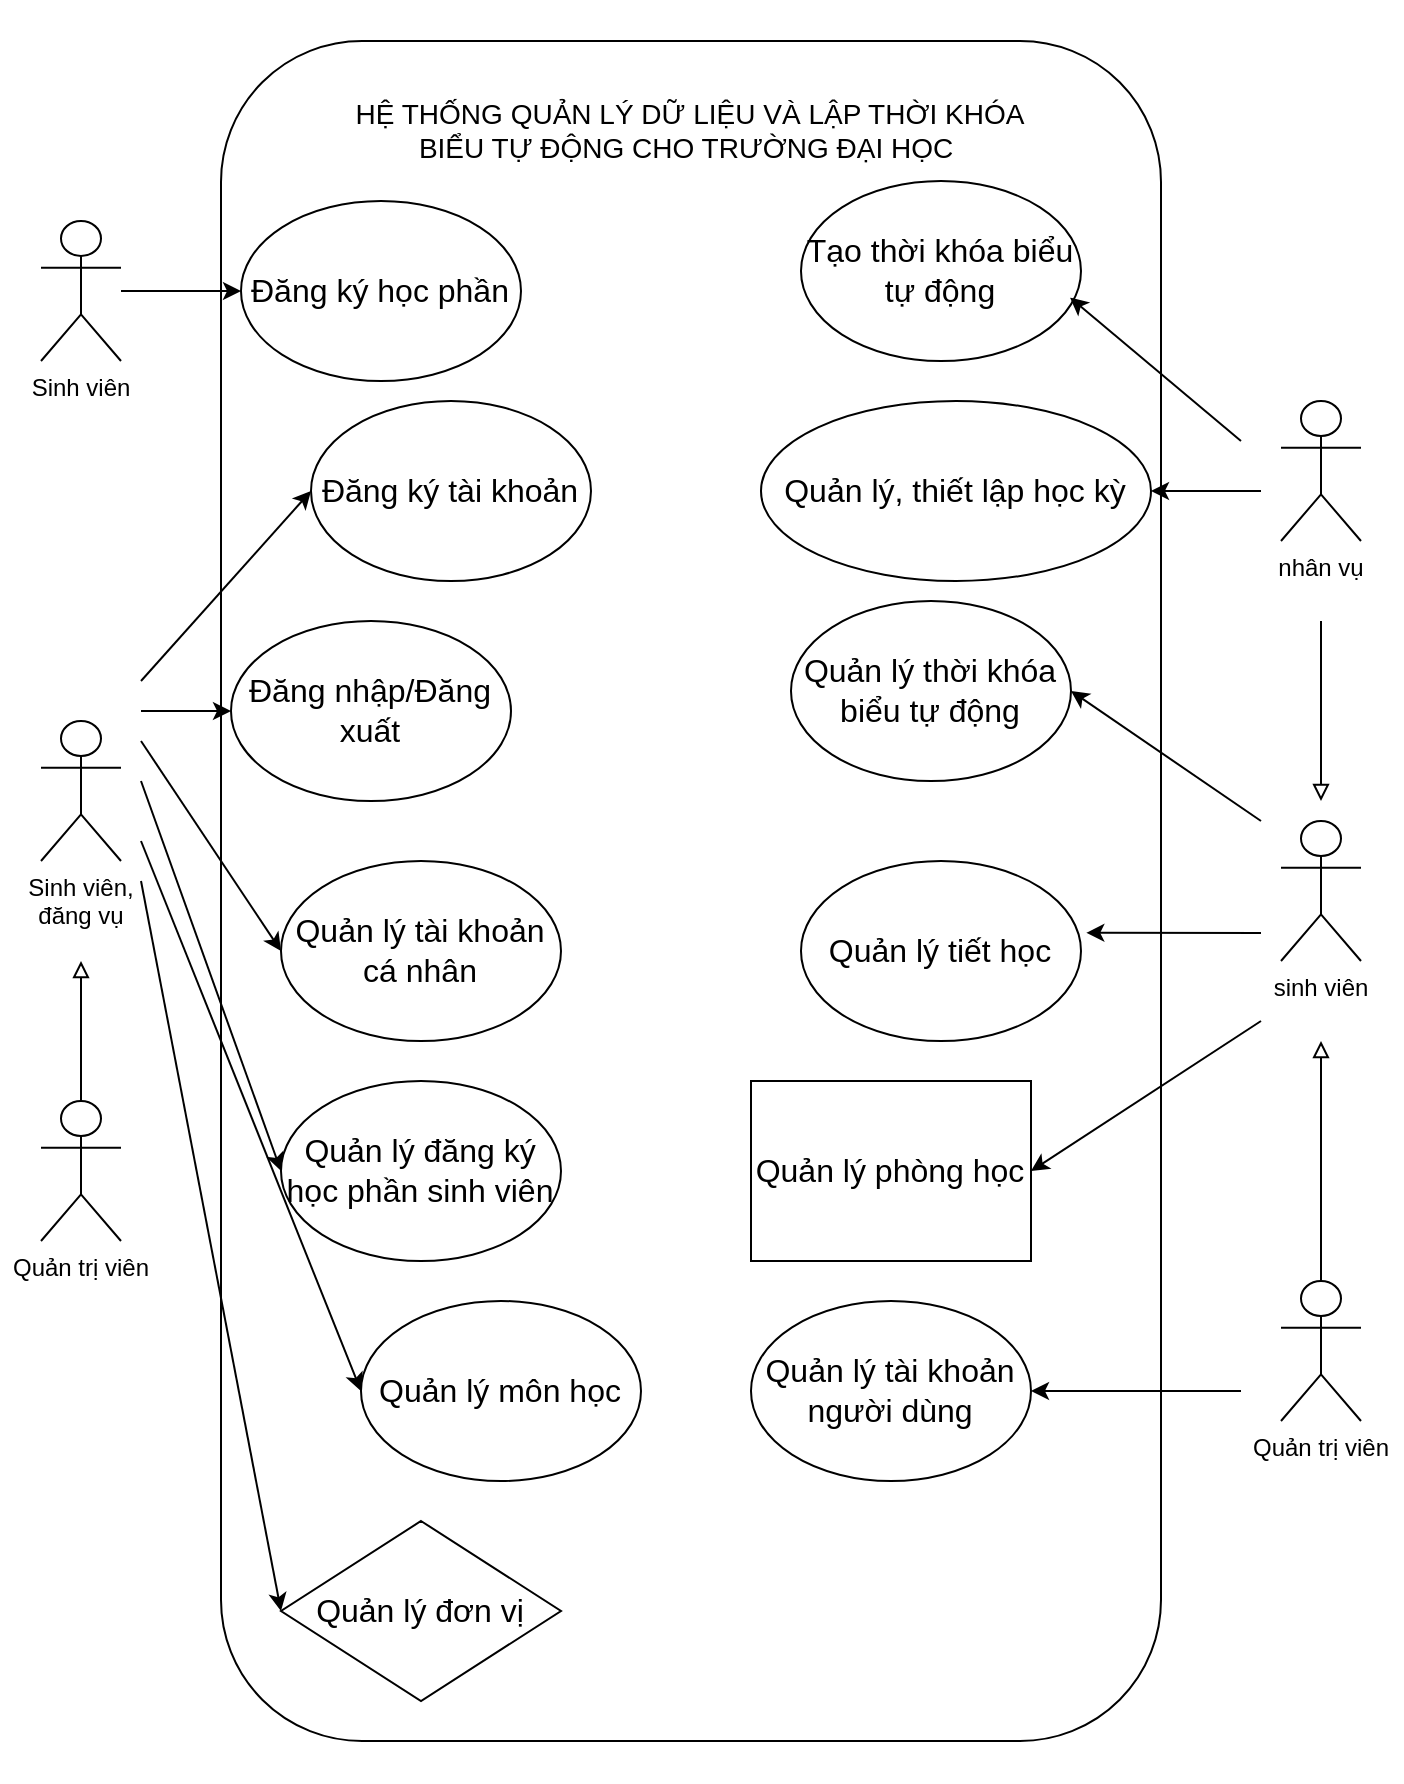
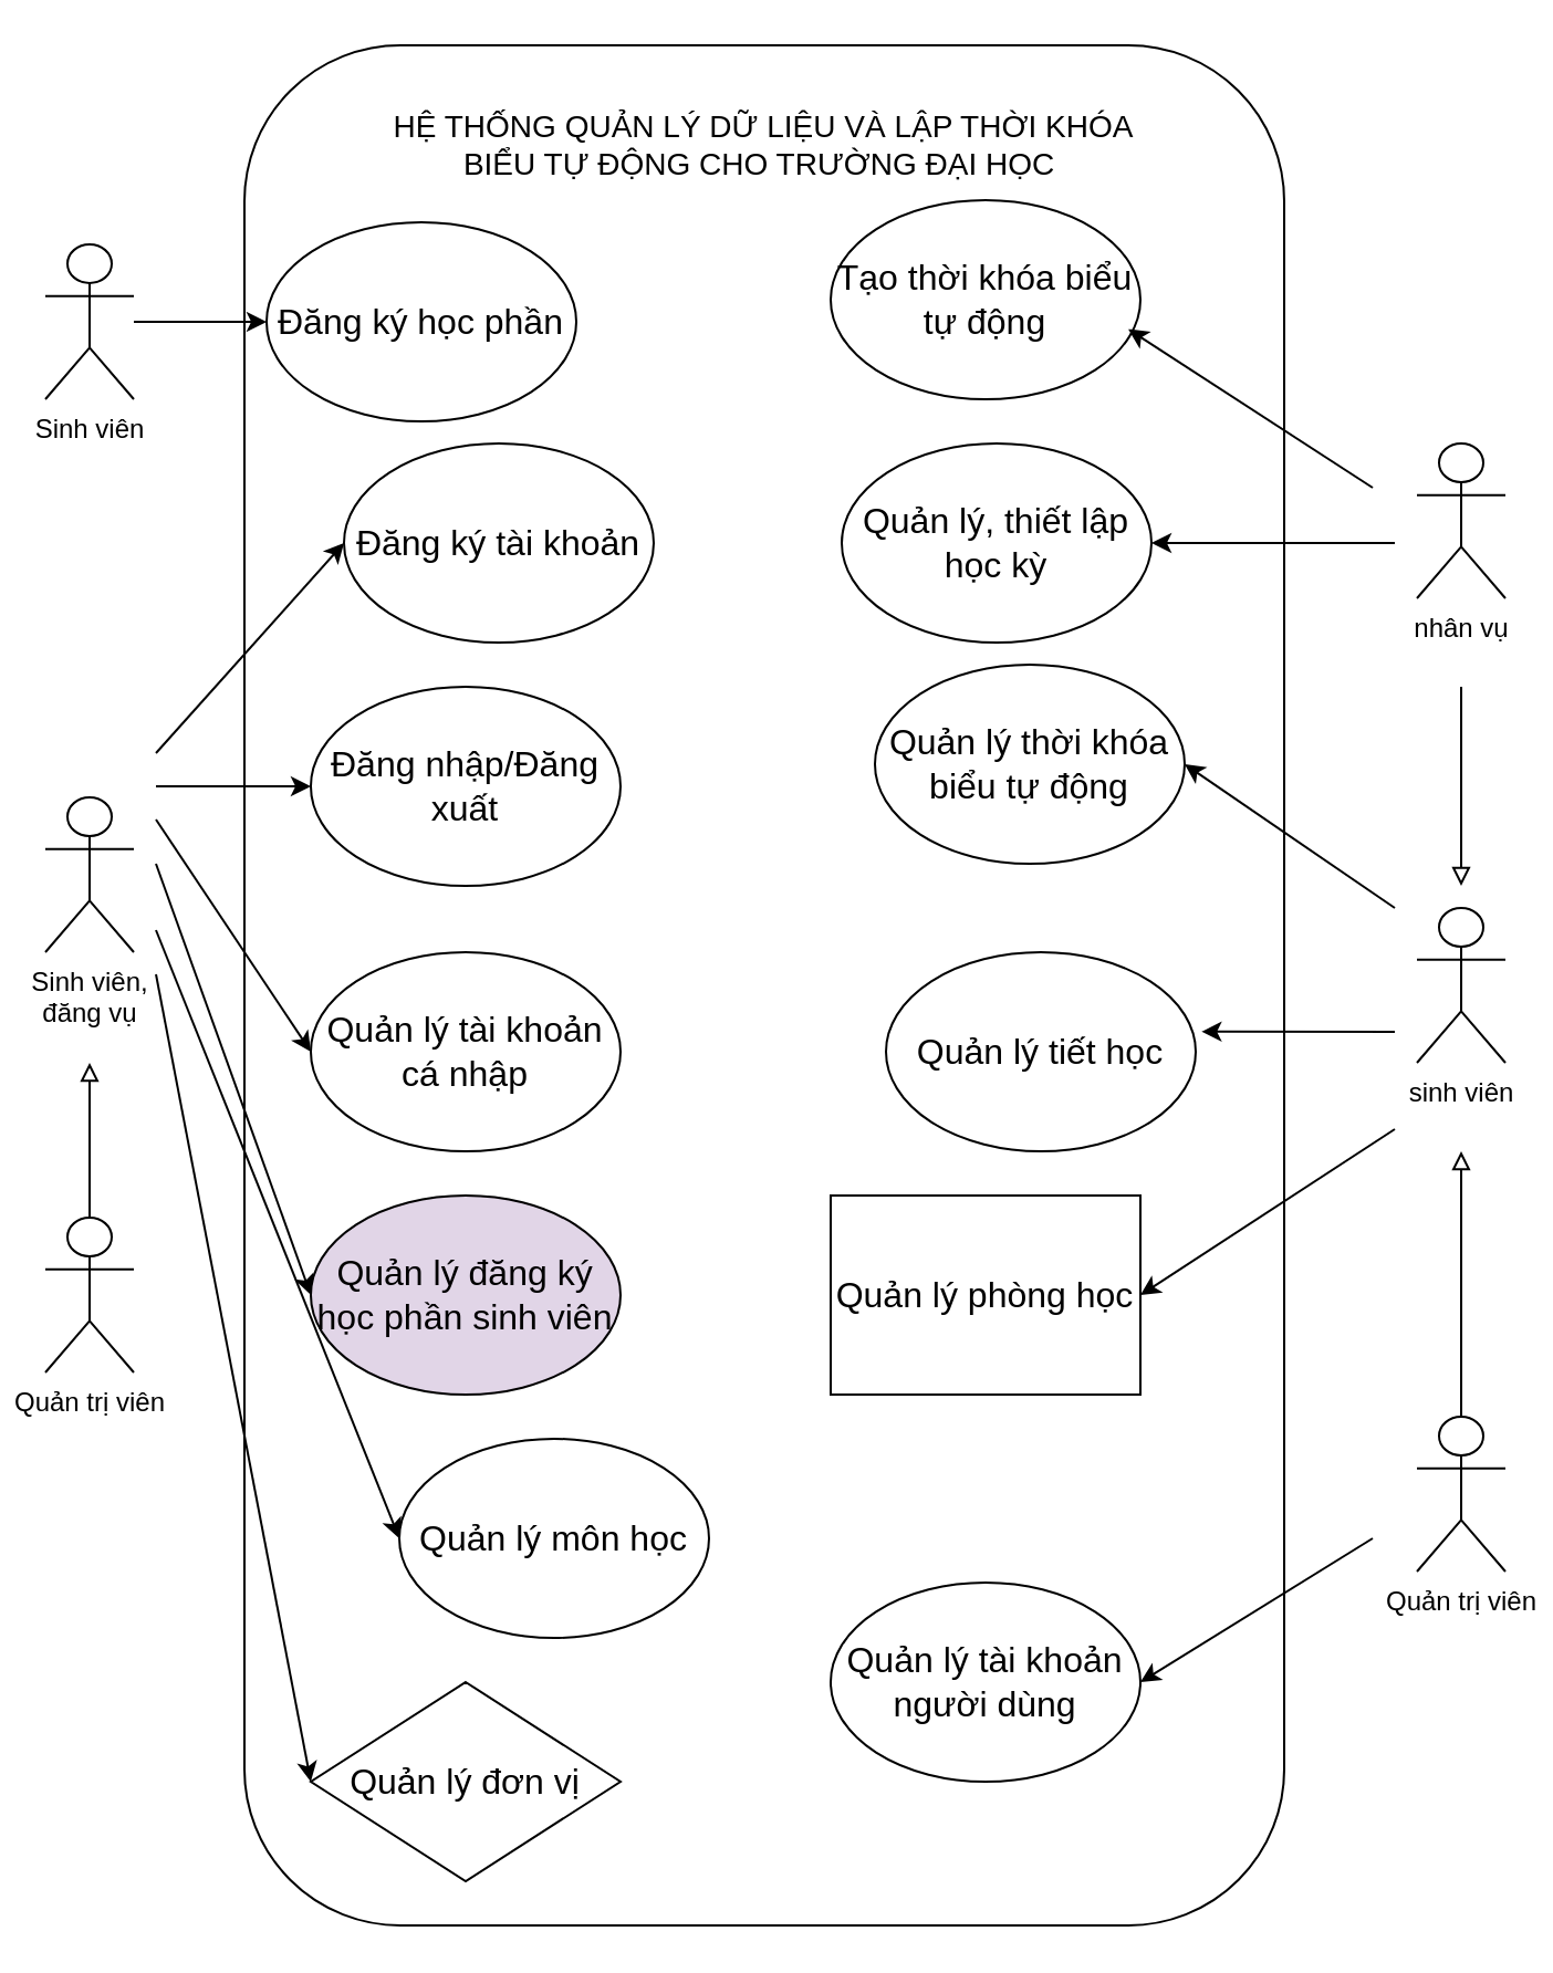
  <mxCell id="0" />
  <mxCell id="1" parent="0" />
  <mxCell id="2" value="" style="rounded=1;whiteSpace=wrap;html=1;" parent="1" vertex="1"><mxGeometry x="110" y="20" width="470" height="850" as="geometry" /></mxCell>
  <mxCell id="3" value="&lt;font style=&quot;font-size: 14px;&quot;&gt;HỆ THỐNG QUẢN LÝ DỮ LIỆU VÀ LẬP THỜI KHÓA BIỂU TỰ ĐỘNG CHO TRƯỜNG ĐẠI HỌC&amp;nbsp;&lt;/font&gt;" style="text;html=1;align=center;verticalAlign=middle;whiteSpace=wrap;rounded=0;" parent="1" vertex="1"><mxGeometry x="170" y="50" width="350" height="30" as="geometry" /></mxCell>
  <mxCell id="4" value="&lt;font size=&quot;3&quot;&gt;Đăng ký tài khoản&lt;/font&gt;" style="ellipse;whiteSpace=wrap;html=1;" parent="1" vertex="1"><mxGeometry x="155" y="200" width="140" height="90" as="geometry" /></mxCell>
- <mxCell id="5" value="&lt;font size=&quot;3&quot;&gt;Đăng nhập/Đăng xuất&lt;/font&gt;" style="ellipse;whiteSpace=wrap;html=1;" parent="1" vertex="1"><mxGeometry x="115" y="310" width="140" height="90" as="geometry" /></mxCell>
- <mxCell id="6" value="&lt;font size=&quot;3&quot;&gt;Quản lý tài khoản cá nhân&lt;/font&gt;" style="ellipse;whiteSpace=wrap;html=1;" parent="1" vertex="1"><mxGeometry x="140" y="430" width="140" height="90" as="geometry" /></mxCell>
- <mxCell id="7" value="&lt;font size=&quot;3&quot;&gt;Quản lý đăng ký học phần sinh viên&lt;/font&gt;" style="ellipse;whiteSpace=wrap;html=1;" parent="1" vertex="1"><mxGeometry x="140" y="540" width="140" height="90" as="geometry" /></mxCell>
- <mxCell id="8" value="&lt;font size=&quot;3&quot;&gt;Quản lý, thiết lập học kỳ&lt;/font&gt;" style="ellipse;whiteSpace=wrap;html=1;" parent="1" vertex="1"><mxGeometry x="380" y="200" width="195" height="90" as="geometry" /></mxCell>
+ <mxCell id="5" value="&lt;font size=&quot;3&quot;&gt;Đăng nhập/Đăng xuất&lt;/font&gt;" style="ellipse;whiteSpace=wrap;html=1;" parent="1" vertex="1"><mxGeometry x="140" y="310" width="140" height="90" as="geometry" /></mxCell>
+ <mxCell id="6" value="&lt;font size=&quot;3&quot;&gt;Quản lý tài khoản cá nhập&lt;/font&gt;" style="ellipse;whiteSpace=wrap;html=1;" parent="1" vertex="1"><mxGeometry x="140" y="430" width="140" height="90" as="geometry" /></mxCell>
+ <mxCell id="7" value="&lt;font size=&quot;3&quot;&gt;Quản lý đăng ký học phần sinh viên&lt;/font&gt;" style="ellipse;whiteSpace=wrap;html=1;fillColor=#e1d5e7;" parent="1" vertex="1"><mxGeometry x="140" y="540" width="140" height="90" as="geometry" /></mxCell>
+ <mxCell id="8" value="&lt;font size=&quot;3&quot;&gt;Quản lý, thiết lập học kỳ&lt;/font&gt;" style="ellipse;whiteSpace=wrap;html=1;" parent="1" vertex="1"><mxGeometry x="380" y="200" width="140" height="90" as="geometry" /></mxCell>
  <mxCell id="9" value="&lt;font size=&quot;3&quot;&gt;Quản lý phòng học&lt;/font&gt;" style="whiteSpace=wrap;html=1;rounded=0;" parent="1" vertex="1"><mxGeometry x="375" y="540" width="140" height="90" as="geometry" /></mxCell>
  <mxCell id="10" value="&lt;font size=&quot;3&quot;&gt;Quản lý tiết học&lt;/font&gt;" style="ellipse;whiteSpace=wrap;html=1;" parent="1" vertex="1"><mxGeometry x="400" y="430" width="140" height="90" as="geometry" /></mxCell>
  <mxCell id="11" value="&lt;font size=&quot;3&quot;&gt;Quản lý môn học&lt;/font&gt;" style="ellipse;whiteSpace=wrap;html=1;" parent="1" vertex="1"><mxGeometry x="180" y="650" width="140" height="90" as="geometry" /></mxCell>
  <mxCell id="12" value="&lt;font size=&quot;3&quot;&gt;Quản lý thời khóa biểu tự động&lt;/font&gt;" style="ellipse;whiteSpace=wrap;html=1;" parent="1" vertex="1"><mxGeometry x="395" y="300" width="140" height="90" as="geometry" /></mxCell>
- <mxCell id="13" value="&lt;font size=&quot;3&quot;&gt;Quản lý tài khoản người dùng&lt;/font&gt;" style="ellipse;whiteSpace=wrap;html=1;" parent="1" vertex="1"><mxGeometry x="375" y="650" width="140" height="90" as="geometry" /></mxCell>
+ <mxCell id="13" value="&lt;font size=&quot;3&quot;&gt;Quản lý tài khoản người dùng&lt;/font&gt;" style="ellipse;whiteSpace=wrap;html=1;" parent="1" vertex="1"><mxGeometry x="375" y="715" width="140" height="90" as="geometry" /></mxCell>
  <mxCell id="14" value="Sinh viên" style="shape=umlActor;verticalLabelPosition=bottom;verticalAlign=top;html=1;outlineConnect=0;" parent="1" vertex="1"><mxGeometry x="20" y="110" width="40" height="70" as="geometry" /></mxCell>
  <mxCell id="15" style="edgeStyle=orthogonalEdgeStyle;rounded=0;orthogonalLoop=1;jettySize=auto;html=1;exitX=0.5;exitY=0;exitDx=0;exitDy=0;exitPerimeter=0;endArrow=block;endFill=0;" parent="1" source="16" edge="1"><mxGeometry relative="1" as="geometry"><mxPoint x="40" y="480" as="targetPoint" /></mxGeometry></mxCell>
  <mxCell id="16" value="Quản trị viên" style="shape=umlActor;verticalLabelPosition=bottom;verticalAlign=top;html=1;outlineConnect=0;" parent="1" vertex="1"><mxGeometry x="20" y="550" width="40" height="70" as="geometry" /></mxCell>
  <mxCell id="17" value="" style="endArrow=classic;html=1;rounded=0;entryX=0;entryY=0.5;entryDx=0;entryDy=0;" parent="1" target="4" edge="1"><mxGeometry width="50" height="50" relative="1" as="geometry"><mxPoint x="70" y="340" as="sourcePoint" /><mxPoint x="460" y="450" as="targetPoint" /></mxGeometry></mxCell>
  <mxCell id="18" value="" style="endArrow=classic;html=1;rounded=0;entryX=0;entryY=0.5;entryDx=0;entryDy=0;" parent="1" target="5" edge="1"><mxGeometry width="50" height="50" relative="1" as="geometry"><mxPoint x="70" y="355" as="sourcePoint" /><mxPoint x="460" y="450" as="targetPoint" /></mxGeometry></mxCell>
  <mxCell id="19" value="" style="endArrow=classic;html=1;rounded=0;entryX=0;entryY=0.5;entryDx=0;entryDy=0;" parent="1" target="6" edge="1"><mxGeometry width="50" height="50" relative="1" as="geometry"><mxPoint x="70" y="370" as="sourcePoint" /><mxPoint x="460" y="450" as="targetPoint" /></mxGeometry></mxCell>
  <mxCell id="20" value="" style="endArrow=classic;html=1;rounded=0;entryX=0;entryY=0.5;entryDx=0;entryDy=0;" parent="1" target="7" edge="1"><mxGeometry width="50" height="50" relative="1" as="geometry"><mxPoint x="70" y="390" as="sourcePoint" /><mxPoint x="460" y="450" as="targetPoint" /></mxGeometry></mxCell>
  <mxCell id="21" value="" style="endArrow=classic;html=1;rounded=0;entryX=0;entryY=0.5;entryDx=0;entryDy=0;" parent="1" target="11" edge="1"><mxGeometry width="50" height="50" relative="1" as="geometry"><mxPoint x="70" y="420" as="sourcePoint" /><mxPoint x="460" y="450" as="targetPoint" /></mxGeometry></mxCell>
  <mxCell id="22" style="edgeStyle=orthogonalEdgeStyle;rounded=0;orthogonalLoop=1;jettySize=auto;html=1;exitX=0.5;exitY=0;exitDx=0;exitDy=0;exitPerimeter=0;endArrow=block;endFill=0;" parent="1" edge="1"><mxGeometry relative="1" as="geometry"><mxPoint x="660" y="400" as="targetPoint" /><mxPoint x="660" y="310" as="sourcePoint" /></mxGeometry></mxCell>
  <mxCell id="23" value="nhân vụ" style="shape=umlActor;verticalLabelPosition=bottom;verticalAlign=top;html=1;outlineConnect=0;" parent="1" vertex="1"><mxGeometry x="640" y="200" width="40" height="70" as="geometry" /></mxCell>
  <mxCell id="24" value="sinh viên" style="shape=umlActor;verticalLabelPosition=bottom;verticalAlign=top;html=1;outlineConnect=0;" parent="1" vertex="1"><mxGeometry x="640" y="410" width="40" height="70" as="geometry" /></mxCell>
  <mxCell id="25" style="edgeStyle=orthogonalEdgeStyle;rounded=0;orthogonalLoop=1;jettySize=auto;html=1;exitX=0.5;exitY=0;exitDx=0;exitDy=0;exitPerimeter=0;endArrow=block;endFill=0;" parent="1" source="26" edge="1"><mxGeometry relative="1" as="geometry"><mxPoint x="660" y="520" as="targetPoint" /></mxGeometry></mxCell>
  <mxCell id="26" value="&lt;div&gt;&lt;div&gt;Quản trị viên&lt;/div&gt;&lt;/div&gt;" style="shape=umlActor;verticalLabelPosition=bottom;verticalAlign=top;html=1;outlineConnect=0;" parent="1" vertex="1"><mxGeometry x="640" y="640" width="40" height="70" as="geometry" /></mxCell>
  <mxCell id="27" value="" style="endArrow=classic;html=1;rounded=0;entryX=1;entryY=0.5;entryDx=0;entryDy=0;" parent="1" target="8" edge="1"><mxGeometry width="50" height="50" relative="1" as="geometry"><mxPoint x="630" y="245" as="sourcePoint" /><mxPoint x="490" y="245" as="targetPoint" /></mxGeometry></mxCell>
  <mxCell id="28" value="" style="endArrow=classic;html=1;rounded=0;entryX=1;entryY=0.5;entryDx=0;entryDy=0;" parent="1" target="12" edge="1"><mxGeometry width="50" height="50" relative="1" as="geometry"><mxPoint x="630" y="410" as="sourcePoint" /><mxPoint x="460" y="450" as="targetPoint" /></mxGeometry></mxCell>
  <mxCell id="29" value="" style="endArrow=classic;html=1;rounded=0;entryX=1.019;entryY=0.399;entryDx=0;entryDy=0;entryPerimeter=0;" parent="1" target="10" edge="1"><mxGeometry width="50" height="50" relative="1" as="geometry"><mxPoint x="630" y="466" as="sourcePoint" /><mxPoint x="460" y="450" as="targetPoint" /></mxGeometry></mxCell>
  <mxCell id="30" value="" style="endArrow=classic;html=1;rounded=0;entryX=1;entryY=0.5;entryDx=0;entryDy=0;" parent="1" target="9" edge="1"><mxGeometry width="50" height="50" relative="1" as="geometry"><mxPoint x="630" y="510" as="sourcePoint" /><mxPoint x="460" y="450" as="targetPoint" /></mxGeometry></mxCell>
  <mxCell id="31" value="" style="endArrow=classic;html=1;rounded=0;entryX=1;entryY=0.5;entryDx=0;entryDy=0;" parent="1" target="13" edge="1"><mxGeometry width="50" height="50" relative="1" as="geometry"><mxPoint x="620" y="695" as="sourcePoint" /><mxPoint x="460" y="450" as="targetPoint" /></mxGeometry></mxCell>
  <mxCell id="32" value="&lt;font size=&quot;3&quot;&gt;Đăng ký học phần&lt;/font&gt;" style="ellipse;whiteSpace=wrap;html=1;" parent="1" vertex="1"><mxGeometry x="120" y="100" width="140" height="90" as="geometry" /></mxCell>
  <mxCell id="33" value="Sinh viên,&lt;br&gt;đăng vụ" style="shape=umlActor;verticalLabelPosition=bottom;verticalAlign=top;html=1;outlineConnect=0;" parent="1" vertex="1"><mxGeometry x="20" y="360" width="40" height="70" as="geometry" /></mxCell>
  <mxCell id="34" value="" style="endArrow=classic;html=1;rounded=0;entryX=0;entryY=0.5;entryDx=0;entryDy=0;" parent="1" source="14" target="32" edge="1"><mxGeometry width="50" height="50" relative="1" as="geometry"><mxPoint x="70" y="170" as="sourcePoint" /><mxPoint x="150" y="255" as="targetPoint" /></mxGeometry></mxCell>
- <mxCell id="35" value="&lt;font size=&quot;3&quot;&gt;Tạo thời khóa biểu tự động&lt;/font&gt;" style="ellipse;whiteSpace=wrap;html=1;" parent="1" vertex="1"><mxGeometry x="400" y="90" width="140" height="90" as="geometry" /></mxCell>
+ <mxCell id="35" value="&lt;font size=&quot;3&quot;&gt;Tạo thời khóa biểu tự động&lt;/font&gt;" style="ellipse;whiteSpace=wrap;html=1;" parent="1" vertex="1"><mxGeometry x="375" y="90" width="140" height="90" as="geometry" /></mxCell>
  <mxCell id="36" value="" style="endArrow=classic;html=1;rounded=0;entryX=0.961;entryY=0.648;entryDx=0;entryDy=0;entryPerimeter=0;" parent="1" target="35" edge="1"><mxGeometry width="50" height="50" relative="1" as="geometry"><mxPoint x="620" y="220" as="sourcePoint" /><mxPoint x="300" y="390" as="targetPoint" /></mxGeometry></mxCell>
  <mxCell id="37" value="&lt;font size=&quot;3&quot;&gt;Quản lý đơn vị&lt;/font&gt;" style="rhombus;whiteSpace=wrap;html=1;" vertex="1" parent="1"><mxGeometry x="140" y="760" width="140" height="90" as="geometry" /></mxCell>
  <mxCell id="38" value="" style="endArrow=classic;html=1;rounded=0;entryX=0;entryY=0.5;entryDx=0;entryDy=0;" edge="1" parent="1" target="37"><mxGeometry width="50" height="50" relative="1" as="geometry"><mxPoint x="70" y="440" as="sourcePoint" /><mxPoint x="410" y="460" as="targetPoint" /></mxGeometry></mxCell>
